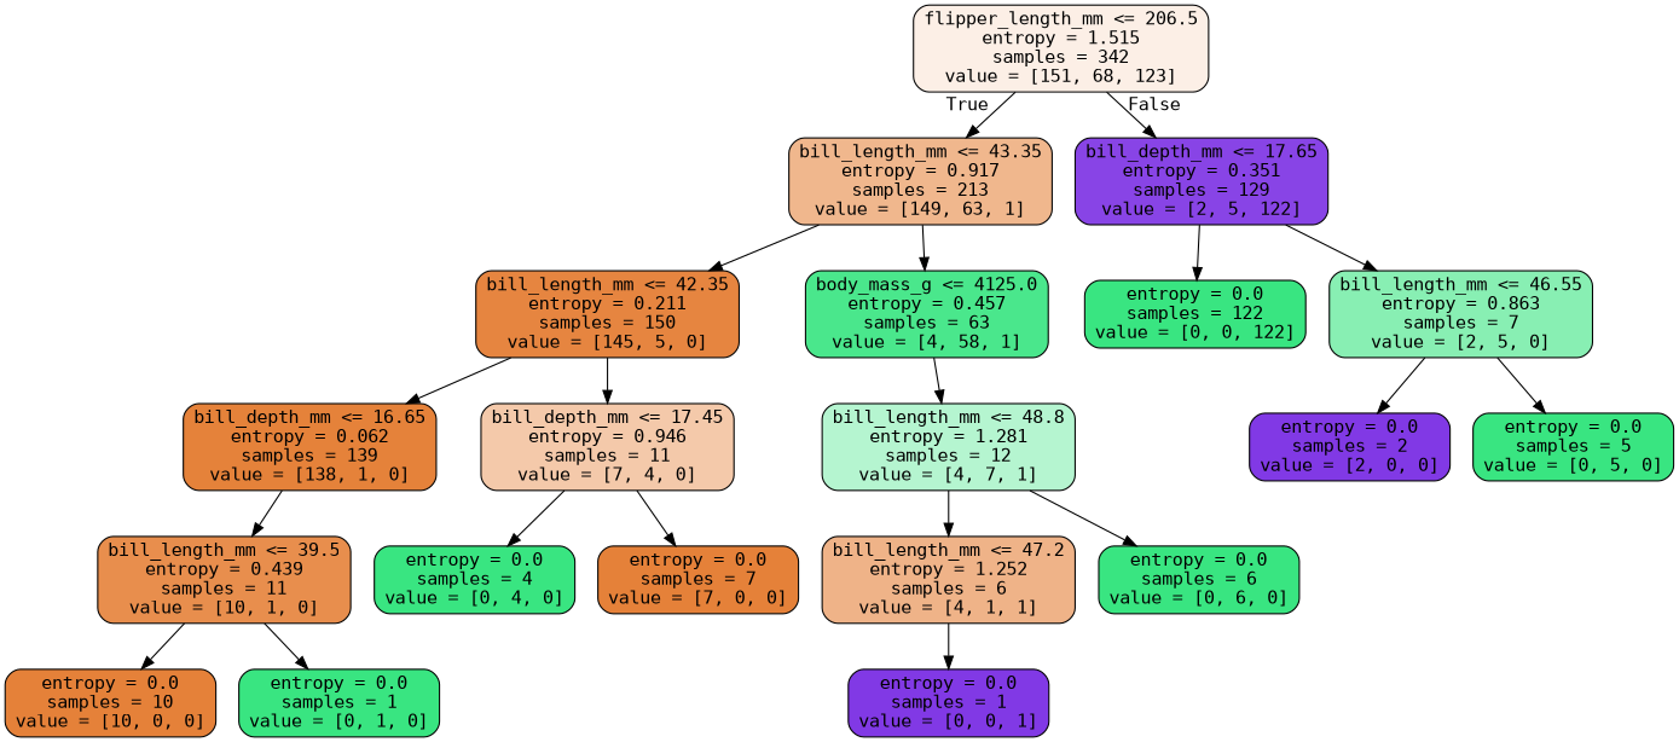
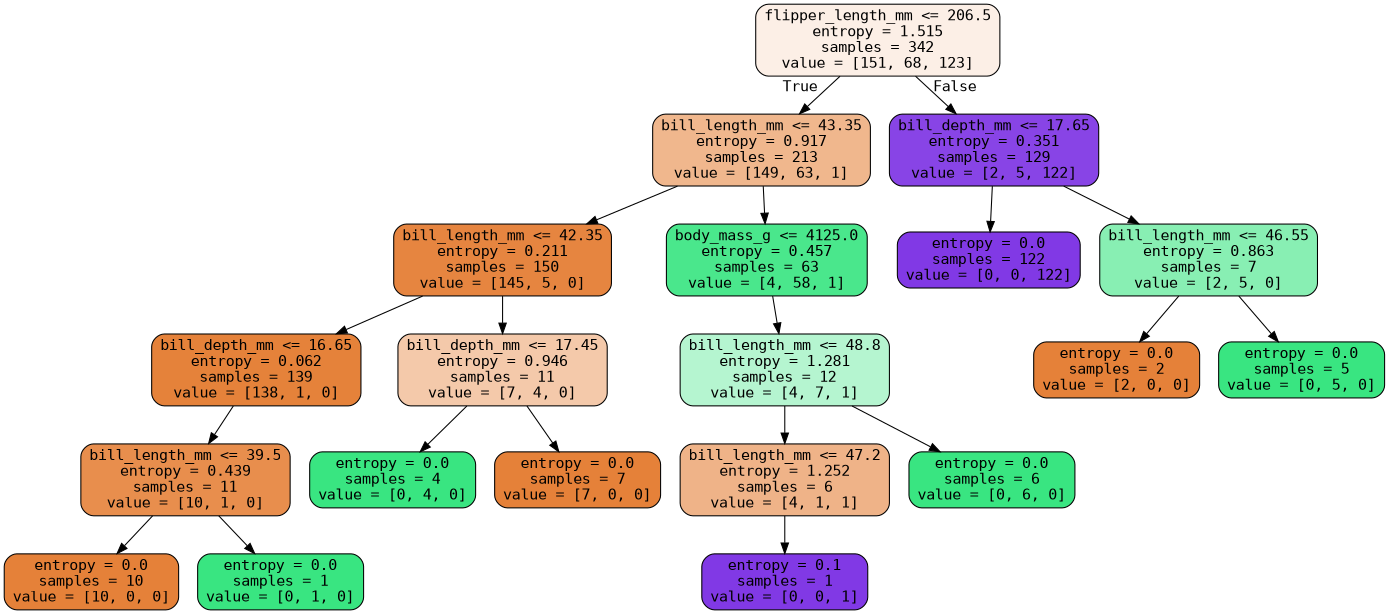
  digraph {
    fontname="DejaVu Sans Mono"
    node [color=black fillcolor="#39e581" fontname="DejaVu Sans Mono" shape=box style="filled, rounded"]
    edge [fontname="DejaVu Sans Mono"]
    n1 [fillcolor="#fcefe6" label="flipper_length_mm <= 206.5\nentropy = 1.515\nsamples = 342\nvalue = [151, 68, 123]"]
    n2 [fillcolor="#f0b78d" label="bill_length_mm <= 43.35\nentropy = 0.917\nsamples = 213\nvalue = [149, 63, 1]"]
    n3 [fillcolor="#8844e6" label="bill_depth_mm <= 17.65\nentropy = 0.351\nsamples = 129\nvalue = [2, 5, 122]"]
    n4 [fillcolor="#e68540" label="bill_length_mm <= 42.35\nentropy = 0.211\nsamples = 150\nvalue = [145, 5, 0]"]
    n5 [fillcolor="#4ae78c" label="body_mass_g <= 4125.0\nentropy = 0.457\nsamples = 63\nvalue = [4, 58, 1]"]
-   n6 [label="entropy = 0.0\nsamples = 122\nvalue = [0, 0, 122]"]
+   n6 [fillcolor="#8139e5" label="entropy = 0.0\nsamples = 122\nvalue = [0, 0, 122]"]
    n7 [fillcolor="#88efb3" label="bill_length_mm <= 46.55\nentropy = 0.863\nsamples = 7\nvalue = [2, 5, 0]"]
    n8 [fillcolor="#e5823a" label="bill_depth_mm <= 16.65\nentropy = 0.062\nsamples = 139\nvalue = [138, 1, 0]"]
    n9 [fillcolor="#f4c9aa" label="bill_depth_mm <= 17.45\nentropy = 0.946\nsamples = 11\nvalue = [7, 4, 0]"]
    n10 [fillcolor="#b5f5d0" label="bill_length_mm <= 48.8\nentropy = 1.281\nsamples = 12\nvalue = [4, 7, 1]"]
    n11 [fillcolor="#e88e4d" label="bill_length_mm <= 39.5\nentropy = 0.439\nsamples = 11\nvalue = [10, 1, 0]"]
    n12 [label="entropy = 0.0\nsamples = 4\nvalue = [0, 4, 0]"]
    n13 [fillcolor="#e58139" label="entropy = 0.0\nsamples = 7\nvalue = [7, 0, 0]"]
    n14 [fillcolor="#e58139" label="entropy = 0.0\nsamples = 10\nvalue = [10, 0, 0]"]
    n15 [label="entropy = 0.0\nsamples = 1\nvalue = [0, 1, 0]"]
    n16 [fillcolor="#efb388" label="bill_length_mm <= 47.2\nentropy = 1.252\nsamples = 6\nvalue = [4, 1, 1]"]
    n17 [label="entropy = 0.0\nsamples = 6\nvalue = [0, 6, 0]"]
-   n18 [fillcolor="#8139e5" label="entropy = 0.0\nsamples = 1\nvalue = [0, 0, 1]"]
-   n19 [fillcolor="#8139e5" label="entropy = 0.0\nsamples = 2\nvalue = [2, 0, 0]"]
+   n18 [fillcolor="#8139e5" label="entropy = 0.1\nsamples = 1\nvalue = [0, 0, 1]"]
+   n19 [fillcolor="#e58139" label="entropy = 0.0\nsamples = 2\nvalue = [2, 0, 0]"]
    n20 [label="entropy = 0.0\nsamples = 5\nvalue = [0, 5, 0]"]
    n1 -> n2 [headlabel=True labelangle=45 labeldistance=2.5]
    n1 -> n3 [headlabel=False labelangle=-45 labeldistance=2.5]
    n2 -> n4
    n2 -> n5
    n3 -> n6
    n3 -> n7
    n4 -> n8
    n4 -> n9
    n5 -> n10
    n7 -> n19
    n7 -> n20
    n8 -> n11
    n9 -> n12
    n9 -> n13
    n10 -> n16
    n10 -> n17
    n11 -> n14
    n11 -> n15
    n16 -> n18
  }
